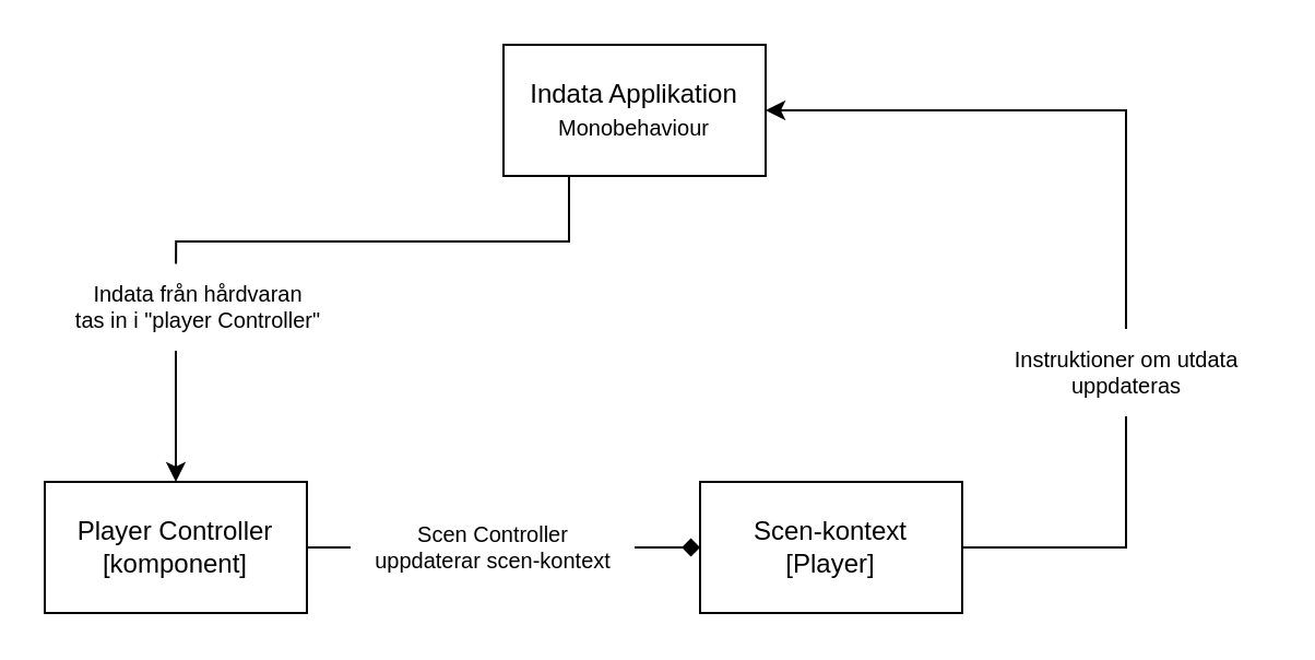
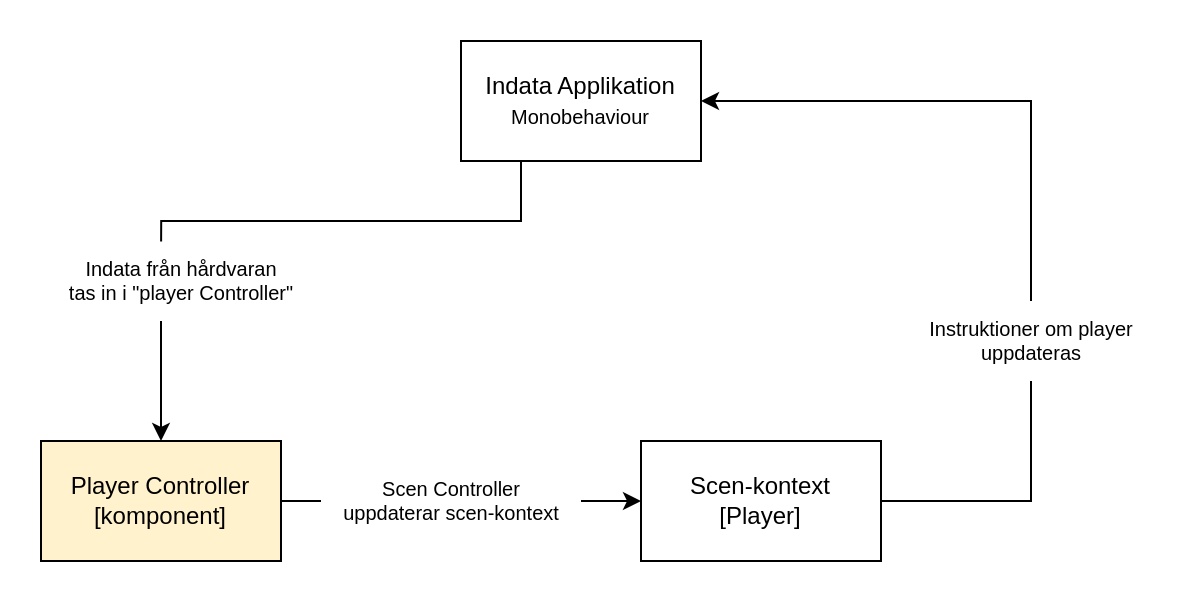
  <mxCell id="0" />
  <mxCell id="1" parent="0" />
  <mxCell id="2" style="edgeStyle=orthogonalEdgeStyle;rounded=0;orthogonalLoop=1;jettySize=auto;html=1;entryX=0.5;entryY=0;entryDx=0;entryDy=0;fontSize=10;startArrow=none;" edge="1" parent="1" source="11" target="5"><mxGeometry relative="1" as="geometry"><mxPoint x="260" y="80" as="sourcePoint" /><Array as="points"><mxPoint x="80" y="170" /><mxPoint x="80" y="170" /></Array></mxGeometry></mxCell>
  <mxCell id="3" value="Indata Applikation&lt;br&gt;&lt;font style=&quot;font-size: 10px;&quot;&gt;Monobehaviour&lt;/font&gt;" style="rounded=0;whiteSpace=wrap;html=1;" vertex="1" parent="1"><mxGeometry x="230" y="20" width="120" height="60" as="geometry" /></mxCell>
- <mxCell id="4" style="edgeStyle=orthogonalEdgeStyle;rounded=0;orthogonalLoop=1;jettySize=auto;html=1;entryX=0;entryY=0.5;entryDx=0;entryDy=0;fontSize=10;startArrow=none;endArrow=diamond;" edge="1" parent="1" source="9" target="7"><mxGeometry relative="1" as="geometry"><Array as="points"><mxPoint x="230" y="250" /><mxPoint x="230" y="250" /></Array></mxGeometry></mxCell>
- <mxCell id="5" value="Player Controller&lt;br&gt;[komponent]" style="rounded=0;whiteSpace=wrap;html=1;" vertex="1" parent="1"><mxGeometry x="20" y="220" width="120" height="60" as="geometry" /></mxCell>
+ <mxCell id="4" style="edgeStyle=orthogonalEdgeStyle;rounded=0;orthogonalLoop=1;jettySize=auto;html=1;entryX=0;entryY=0.5;entryDx=0;entryDy=0;fontSize=10;startArrow=none;" edge="1" parent="1" source="9" target="7"><mxGeometry relative="1" as="geometry"><Array as="points"><mxPoint x="230" y="250" /><mxPoint x="230" y="250" /></Array></mxGeometry></mxCell>
+ <mxCell id="5" value="Player Controller&lt;br&gt;[komponent]" style="rounded=0;whiteSpace=wrap;html=1;fillColor=#fff2cc;" vertex="1" parent="1"><mxGeometry x="20" y="220" width="120" height="60" as="geometry" /></mxCell>
  <mxCell id="6" style="edgeStyle=orthogonalEdgeStyle;rounded=0;orthogonalLoop=1;jettySize=auto;html=1;fontSize=10;entryX=1;entryY=0.5;entryDx=0;entryDy=0;startArrow=none;" edge="1" parent="1" source="13" target="3"><mxGeometry relative="1" as="geometry"><mxPoint x="530" y="120" as="targetPoint" /><Array as="points"><mxPoint x="515" y="50" /></Array></mxGeometry></mxCell>
  <mxCell id="7" value="Scen-kontext&lt;br&gt;[Player]" style="rounded=0;whiteSpace=wrap;html=1;" vertex="1" parent="1"><mxGeometry x="320" y="220" width="120" height="60" as="geometry" /></mxCell>
  <mxCell id="8" value="" style="edgeStyle=orthogonalEdgeStyle;rounded=0;orthogonalLoop=1;jettySize=auto;html=1;entryX=0;entryY=0.5;entryDx=0;entryDy=0;fontSize=10;endArrow=none;" edge="1" parent="1" target="9"><mxGeometry relative="1" as="geometry"><mxPoint x="140" y="250" as="sourcePoint" /><mxPoint x="240" y="250" as="targetPoint" /></mxGeometry></mxCell>
  <mxCell id="9" value="Scen Controller&lt;br&gt;uppdaterar scen-kontext" style="text;html=1;align=center;verticalAlign=middle;resizable=0;points=[];autosize=1;strokeColor=none;fillColor=none;fontSize=10;" vertex="1" parent="1"><mxGeometry x="160" y="230" width="130" height="40" as="geometry" /></mxCell>
  <mxCell id="10" value="" style="edgeStyle=orthogonalEdgeStyle;rounded=0;orthogonalLoop=1;jettySize=auto;html=1;entryX=0.429;entryY=0.006;entryDx=0;entryDy=0;fontSize=10;endArrow=none;entryPerimeter=0;" edge="1" parent="1" target="11"><mxGeometry relative="1" as="geometry"><mxPoint x="260" y="80" as="sourcePoint" /><mxPoint x="80" y="220" as="targetPoint" /><Array as="points"><mxPoint x="260" y="110" /><mxPoint x="80" y="110" /></Array></mxGeometry></mxCell>
  <mxCell id="11" value="Indata från hårdvaran&lt;br&gt;tas in i &quot;player Controller&quot;" style="text;html=1;align=center;verticalAlign=middle;resizable=0;points=[];autosize=1;strokeColor=none;fillColor=none;fontSize=10;" vertex="1" parent="1"><mxGeometry x="20" y="120" width="140" height="40" as="geometry" /></mxCell>
  <mxCell id="12" value="" style="edgeStyle=orthogonalEdgeStyle;rounded=0;orthogonalLoop=1;jettySize=auto;html=1;fontSize=10;endArrow=none;" edge="1" parent="1" source="7" target="13"><mxGeometry relative="1" as="geometry"><mxPoint x="350" y="50" as="targetPoint" /><mxPoint x="440" y="250" as="sourcePoint" /><Array as="points"><mxPoint x="515" y="250" /></Array></mxGeometry></mxCell>
- <mxCell id="13" value="Instruktioner om utdata &lt;br&gt;uppdateras" style="text;html=1;align=center;verticalAlign=middle;resizable=0;points=[];autosize=1;strokeColor=none;fillColor=none;fontSize=10;" vertex="1" parent="1"><mxGeometry x="450" y="150" width="130" height="40" as="geometry" /></mxCell>
+ <mxCell id="13" value="Instruktioner om player &lt;br&gt;uppdateras" style="text;html=1;align=center;verticalAlign=middle;resizable=0;points=[];autosize=1;strokeColor=none;fillColor=none;fontSize=10;" vertex="1" parent="1"><mxGeometry x="450" y="150" width="130" height="40" as="geometry" /></mxCell>
